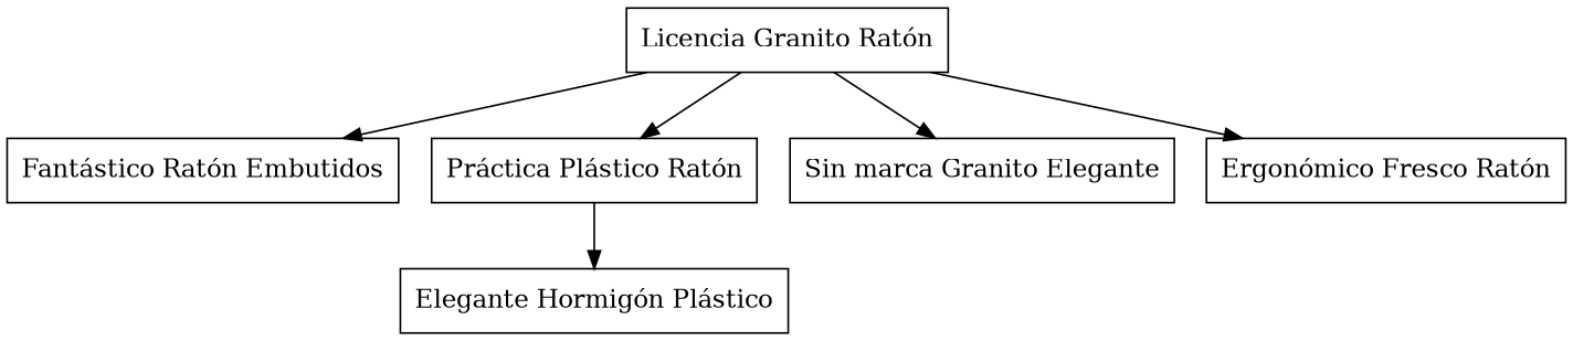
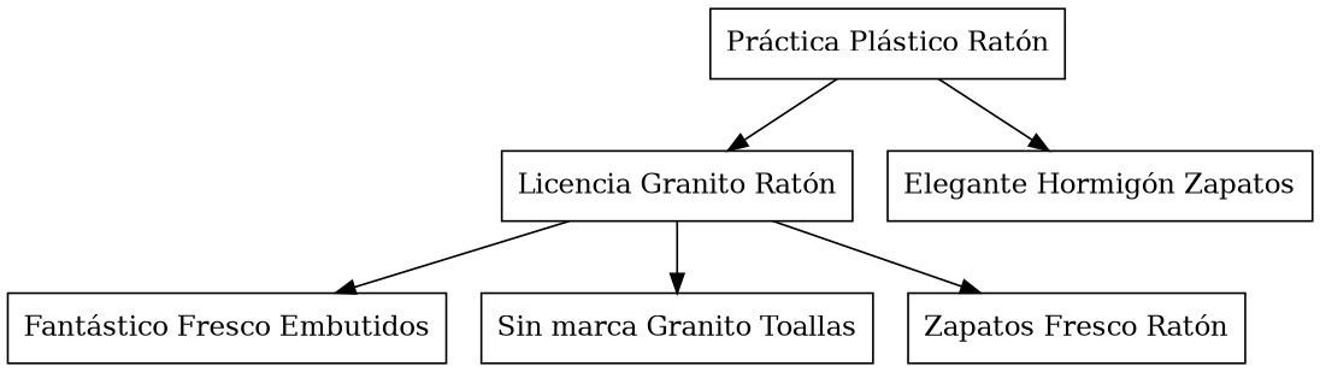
  digraph {
    node [shape=record]
    n1 [label="Licencia Granito Ratón"]
-   n2 [label="Fantástico Ratón Embutidos"]
+   n2 [label="Fantástico Fresco Embutidos"]
    n3 [label="Práctica Plástico Ratón"]
-   n4 [label="Sin marca Granito Elegante"]
-   n5 [label="Ergonómico Fresco Ratón"]
-   n6 [label="Elegante Hormigón Plástico"]
+   n4 [label="Sin marca Granito Toallas"]
+   n5 [label="Zapatos Fresco Ratón"]
+   n6 [label="Elegante Hormigón Zapatos"]
    n1 -> n2
-   n1 -> n3
+   n3 -> n1
    n1 -> n4
    n1 -> n5
    n3 -> n6
  }
